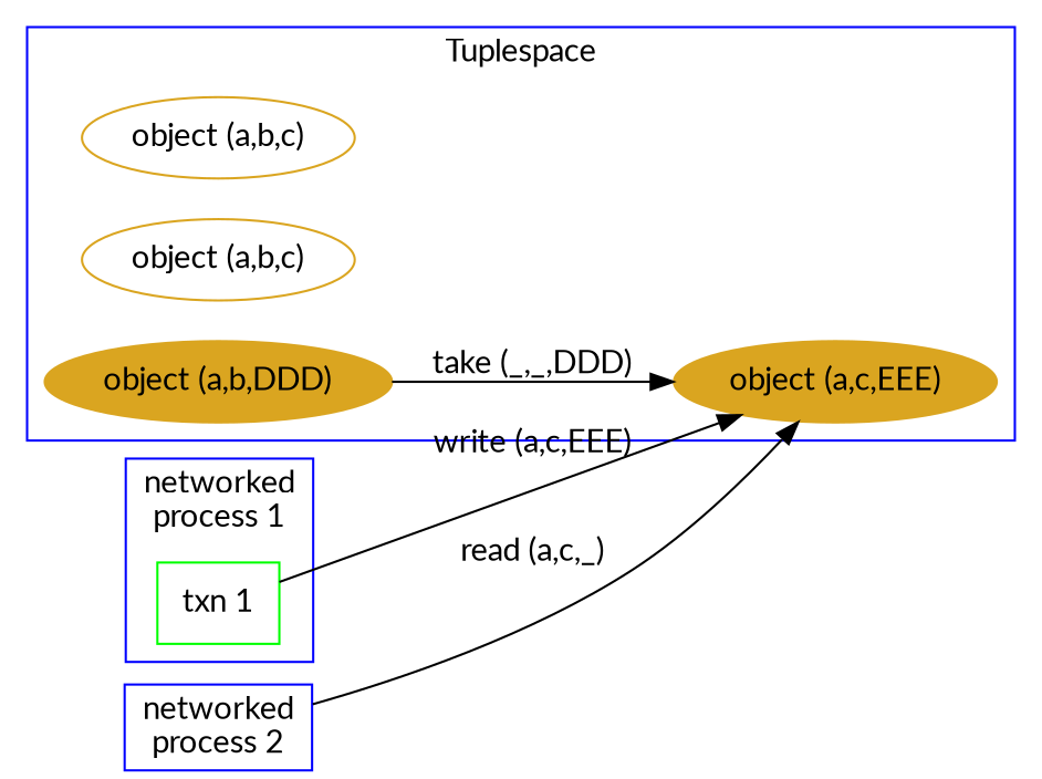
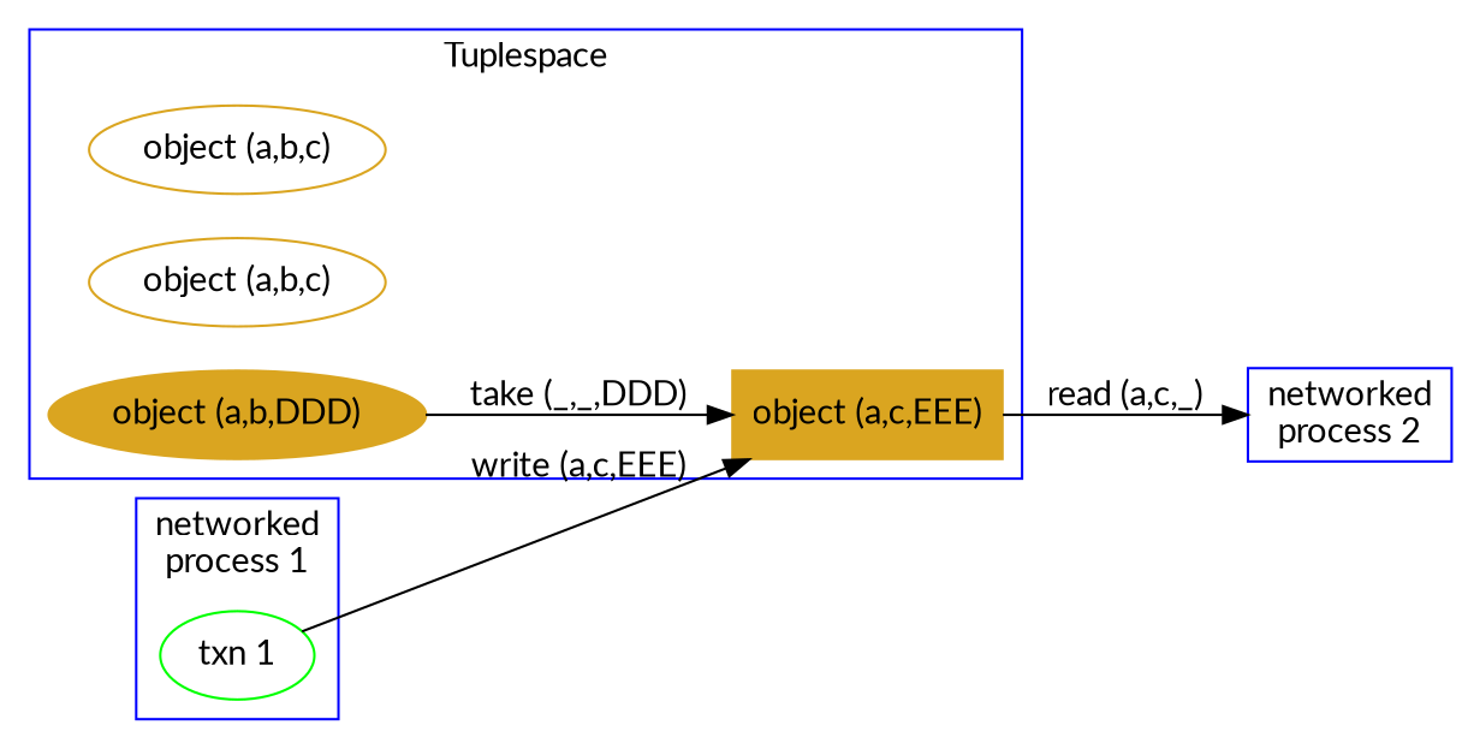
  digraph {
    compound=true
    fontname=Lato
    labelloc=t
    rankdir=LR
    node [color=goldenrod fontname=Lato shape=oval]
    edge [fontname=Lato]
    n1 [label="object (a,b,c)"]
    n2 [label="object (a,b,c)"]
    n3 [label="object (a,b,DDD)" style=filled]
-   n4 [label="object (a,c,EEE)" style=filled]
-   n5 [color=green label="txn 1" shape=box]
+   n4 [label="object (a,c,EEE)" shape=box style=filled]
+   n5 [color=green label="txn 1" shape=ellipse]
    n6 [color=blue label="networked\nprocess 2" shape=box]
    subgraph cluster_1 {
      color=blue
      label=Tuplespace
      n1
      n2
      n3
      n4
    }
    subgraph cluster_2 {
      color=blue
      label="networked\nprocess 1"
      n5
    }
    n3 -> n4 [label="take (_,_,DDD)"]
-   n6 -> n4 [label="read (a,c,_)"]
+   n4 -> n6 [label="read (a,c,_)"]
    n5 -> n4 [label="write (a,c,EEE)"]
  }
